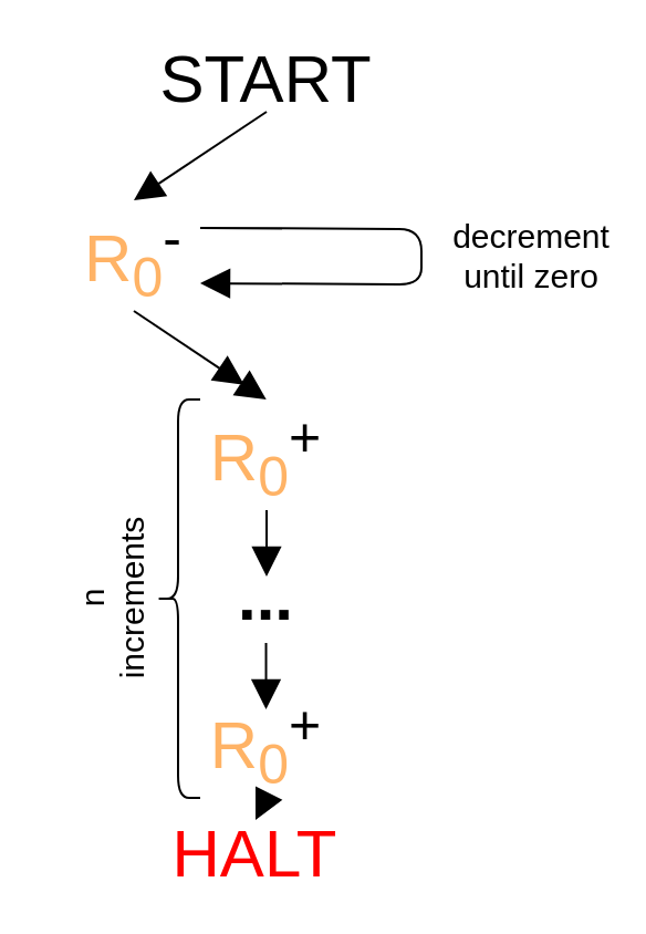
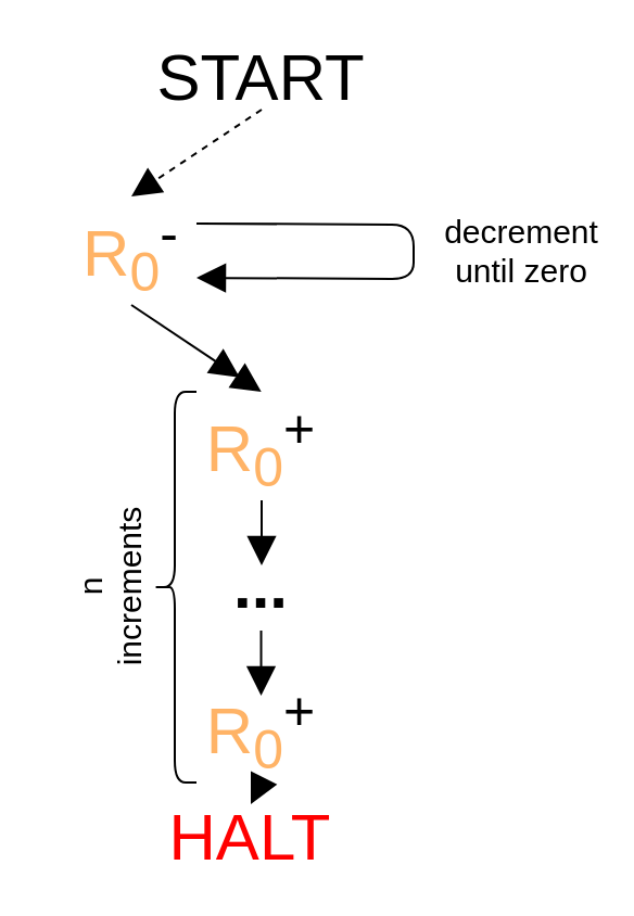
  <mxCell id="0" />
  <mxCell id="1" parent="0" />
  <mxCell id="2" value="HALT" style="text;html=1;strokeColor=none;fillColor=none;align=center;verticalAlign=middle;whiteSpace=wrap;rounded=0;fontSize=30;fontColor=#FF0000;" vertex="1" parent="1"><mxGeometry x="75" y="370" width="80" height="30" as="geometry" /></mxCell>
  <mxCell id="3" style="edgeStyle=none;html=1;endArrow=block;endFill=1;endSize=11;exitX=1;exitY=0.25;exitDx=0;exitDy=0;entryX=1;entryY=0.75;entryDx=0;entryDy=0;" edge="1" parent="1" source="7" target="7"><mxGeometry relative="1" as="geometry"><mxPoint x="260" y="-50" as="sourcePoint" /><mxPoint x="290" y="103" as="targetPoint" /><Array as="points"><mxPoint x="190" y="103" /><mxPoint x="190" y="128" /></Array></mxGeometry></mxCell>
- <mxCell id="4" style="edgeStyle=none;html=1;exitX=0.5;exitY=1;exitDx=0;exitDy=0;entryX=0.5;entryY=0;entryDx=0;entryDy=0;endSize=11;endArrow=block;endFill=1;" edge="1" parent="1" source="5" target="7"><mxGeometry relative="1" as="geometry" /></mxCell>
+ <mxCell id="4" style="edgeStyle=none;html=1;exitX=0.5;exitY=1;exitDx=0;exitDy=0;entryX=0.5;entryY=0;entryDx=0;entryDy=0;endSize=11;endArrow=block;endFill=1;dashed=1;" edge="1" parent="1" source="5" target="7"><mxGeometry relative="1" as="geometry" /></mxCell>
  <mxCell id="5" value="START" style="text;html=1;strokeColor=none;fillColor=none;align=center;verticalAlign=middle;whiteSpace=wrap;rounded=0;fontSize=30;" vertex="1" parent="1"><mxGeometry x="70" y="20" width="100" height="30" as="geometry" /></mxCell>
  <mxCell id="6" style="edgeStyle=none;html=1;exitX=0.5;exitY=1;exitDx=0;exitDy=0;endArrow=doubleBlock;endFill=1;endSize=11;" edge="1" parent="1" source="7"><mxGeometry relative="1" as="geometry"><mxPoint x="119.857" y="180" as="targetPoint" /></mxGeometry></mxCell>
  <mxCell id="7" value="&lt;font color=&quot;#ffb366&quot;&gt;R&lt;sub&gt;0&lt;/sub&gt;&lt;/font&gt;&lt;sup&gt;-&lt;/sup&gt;" style="text;html=1;strokeColor=none;fillColor=none;align=center;verticalAlign=middle;whiteSpace=wrap;rounded=0;fontSize=30;" vertex="1" parent="1"><mxGeometry x="30" y="90" width="60" height="50" as="geometry" /></mxCell>
  <mxCell id="8" style="edgeStyle=none;html=1;exitX=0.5;exitY=1;exitDx=0;exitDy=0;endArrow=block;endFill=1;endSize=11;" edge="1" parent="1" source="9"><mxGeometry relative="1" as="geometry"><mxPoint x="120" y="260" as="targetPoint" /></mxGeometry></mxCell>
  <mxCell id="9" value="&lt;font color=&quot;#ffb366&quot;&gt;R&lt;sub&gt;0&lt;/sub&gt;&lt;/font&gt;&lt;sup&gt;+&lt;/sup&gt;" style="text;html=1;strokeColor=none;fillColor=none;align=center;verticalAlign=middle;whiteSpace=wrap;rounded=0;fontSize=30;" vertex="1" parent="1"><mxGeometry x="90" y="180" width="60" height="50" as="geometry" /></mxCell>
  <mxCell id="10" style="edgeStyle=none;html=1;exitX=0.5;exitY=1;exitDx=0;exitDy=0;entryX=0.5;entryY=0;entryDx=0;entryDy=0;endArrow=block;endFill=1;endSize=11;" edge="1" parent="1" source="11" target="2"><mxGeometry relative="1" as="geometry" /></mxCell>
  <mxCell id="11" value="&lt;font color=&quot;#ffb366&quot;&gt;R&lt;sub&gt;0&lt;/sub&gt;&lt;/font&gt;&lt;sup&gt;+&lt;/sup&gt;" style="text;html=1;strokeColor=none;fillColor=none;align=center;verticalAlign=middle;whiteSpace=wrap;rounded=0;fontSize=30;" vertex="1" parent="1"><mxGeometry x="90" y="310" width="60" height="50" as="geometry" /></mxCell>
  <mxCell id="12" style="edgeStyle=none;html=1;exitX=0.5;exitY=1;exitDx=0;exitDy=0;endArrow=block;endFill=1;endSize=11;" edge="1" parent="1"><mxGeometry relative="1" as="geometry"><mxPoint x="119.76" y="320" as="targetPoint" /><mxPoint x="119.76" y="290" as="sourcePoint" /></mxGeometry></mxCell>
  <mxCell id="13" value="..." style="text;html=1;strokeColor=none;fillColor=none;align=center;verticalAlign=bottom;whiteSpace=wrap;rounded=0;fontStyle=1;fontSize=30;" vertex="1" parent="1"><mxGeometry x="90" y="260" width="60" height="30" as="geometry" /></mxCell>
  <mxCell id="14" value="" style="shape=curlyBracket;whiteSpace=wrap;html=1;rounded=1;fontSize=30;" vertex="1" parent="1"><mxGeometry x="70" y="180" width="20" height="180" as="geometry" /></mxCell>
  <mxCell id="15" value="n increments" style="text;html=1;strokeColor=none;fillColor=none;align=center;verticalAlign=middle;whiteSpace=wrap;rounded=0;fontSize=15;rotation=-90;" vertex="1" parent="1"><mxGeometry x="20" y="255" width="60" height="30" as="geometry" /></mxCell>
  <mxCell id="16" value="decrement until zero" style="text;html=1;strokeColor=none;fillColor=none;align=center;verticalAlign=middle;whiteSpace=wrap;rounded=0;fontSize=15;rotation=0;" vertex="1" parent="1"><mxGeometry x="210" y="100" width="60" height="30" as="geometry" /></mxCell>
